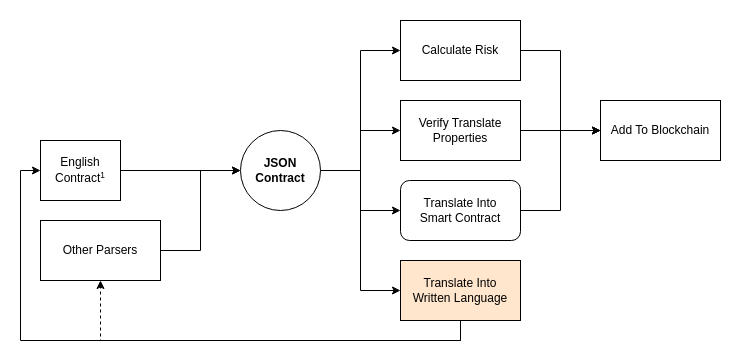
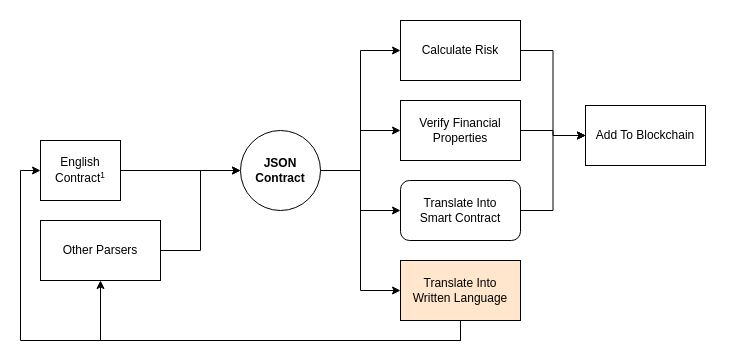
  <mxCell id="0" />
  <mxCell id="1" parent="0" />
  <mxCell id="2" style="edgeStyle=orthogonalEdgeStyle;rounded=0;orthogonalLoop=1;jettySize=auto;html=1;exitX=1;exitY=0.5;exitDx=0;exitDy=0;entryX=0;entryY=0.5;entryDx=0;entryDy=0;" edge="1" parent="1" source="6" target="12"><mxGeometry relative="1" as="geometry" /></mxCell>
  <mxCell id="3" style="edgeStyle=orthogonalEdgeStyle;rounded=0;orthogonalLoop=1;jettySize=auto;html=1;entryX=0;entryY=0.5;entryDx=0;entryDy=0;" edge="1" parent="1" source="6" target="16"><mxGeometry relative="1" as="geometry" /></mxCell>
  <mxCell id="4" style="edgeStyle=orthogonalEdgeStyle;rounded=0;orthogonalLoop=1;jettySize=auto;html=1;entryX=0;entryY=0.5;entryDx=0;entryDy=0;" edge="1" parent="1" source="6" target="14"><mxGeometry relative="1" as="geometry" /></mxCell>
  <mxCell id="5" style="edgeStyle=orthogonalEdgeStyle;rounded=0;orthogonalLoop=1;jettySize=auto;html=1;entryX=0;entryY=0.5;entryDx=0;entryDy=0;" edge="1" parent="1" source="6" target="18"><mxGeometry relative="1" as="geometry" /></mxCell>
  <mxCell id="6" value="JSON&lt;br&gt;Contract" style="ellipse;whiteSpace=wrap;html=1;aspect=fixed;fontStyle=1" vertex="1" parent="1"><mxGeometry x="240" y="130" width="80" height="80" as="geometry" /></mxCell>
  <mxCell id="7" style="edgeStyle=orthogonalEdgeStyle;rounded=0;orthogonalLoop=1;jettySize=auto;html=1;" edge="1" parent="1" source="8" target="6"><mxGeometry relative="1" as="geometry" /></mxCell>
  <mxCell id="8" value="English Contract&lt;span style=&quot;font-size: 10px&quot;&gt;&lt;sup&gt;1&lt;/sup&gt;&lt;/span&gt;" style="rounded=0;whiteSpace=wrap;html=1;fontStyle=0" vertex="1" parent="1"><mxGeometry x="40" y="140" width="80" height="60" as="geometry" /></mxCell>
  <mxCell id="9" style="edgeStyle=orthogonalEdgeStyle;rounded=0;orthogonalLoop=1;jettySize=auto;html=1;entryX=0;entryY=0.5;entryDx=0;entryDy=0;" edge="1" parent="1" source="10" target="6"><mxGeometry relative="1" as="geometry" /></mxCell>
  <mxCell id="10" value="&lt;span&gt;Other Parsers&lt;br&gt;&lt;/span&gt;" style="rounded=0;whiteSpace=wrap;html=1;fontStyle=0" vertex="1" parent="1"><mxGeometry x="40" y="220" width="120" height="60" as="geometry" /></mxCell>
  <mxCell id="11" style="edgeStyle=orthogonalEdgeStyle;rounded=0;orthogonalLoop=1;jettySize=auto;html=1;entryX=0;entryY=0.5;entryDx=0;entryDy=0;" edge="1" parent="1" source="12" target="19"><mxGeometry relative="1" as="geometry" /></mxCell>
  <mxCell id="12" value="Calculate Risk" style="rounded=0;whiteSpace=wrap;html=1;" vertex="1" parent="1"><mxGeometry x="400" y="20" width="120" height="60" as="geometry" /></mxCell>
  <mxCell id="13" style="edgeStyle=orthogonalEdgeStyle;rounded=0;orthogonalLoop=1;jettySize=auto;html=1;entryX=0;entryY=0.5;entryDx=0;entryDy=0;" edge="1" parent="1" source="14" target="19"><mxGeometry relative="1" as="geometry" /></mxCell>
  <mxCell id="14" value="Translate Into&lt;br&gt;Smart Contract" style="whiteSpace=wrap;html=1;rounded=1;" vertex="1" parent="1"><mxGeometry x="400" y="180" width="120" height="60" as="geometry" /></mxCell>
  <mxCell id="15" style="edgeStyle=orthogonalEdgeStyle;rounded=0;orthogonalLoop=1;jettySize=auto;html=1;entryX=0;entryY=0.5;entryDx=0;entryDy=0;" edge="1" parent="1" source="16" target="19"><mxGeometry relative="1" as="geometry" /></mxCell>
- <mxCell id="16" value="Verify Translate Properties" style="rounded=0;whiteSpace=wrap;html=1;" vertex="1" parent="1"><mxGeometry x="400" y="100" width="120" height="60" as="geometry" /></mxCell>
+ <mxCell id="16" value="Verify Financial Properties" style="rounded=0;whiteSpace=wrap;html=1;" vertex="1" parent="1"><mxGeometry x="400" y="100" width="120" height="60" as="geometry" /></mxCell>
  <mxCell id="17" style="edgeStyle=orthogonalEdgeStyle;rounded=0;orthogonalLoop=1;jettySize=auto;html=1;entryX=0;entryY=0.5;entryDx=0;entryDy=0;" edge="1" parent="1" source="18" target="8"><mxGeometry relative="1" as="geometry"><Array as="points"><mxPoint x="460" y="340" /><mxPoint x="20" y="340" /><mxPoint x="20" y="170" /></Array></mxGeometry></mxCell>
  <mxCell id="18" value="Translate Into&lt;br&gt;Written Language" style="rounded=0;whiteSpace=wrap;html=1;fillColor=#ffe6cc;" vertex="1" parent="1"><mxGeometry x="400" y="260" width="120" height="60" as="geometry" /></mxCell>
- <mxCell id="19" value="Add To Blockchain" style="rounded=0;whiteSpace=wrap;html=1;" vertex="1" parent="1"><mxGeometry x="600" y="100" width="120" height="60" as="geometry" /></mxCell>
- <mxCell id="20" style="edgeStyle=orthogonalEdgeStyle;rounded=0;orthogonalLoop=1;jettySize=auto;html=1;entryX=0.5;entryY=1;entryDx=0;entryDy=0;exitX=1;exitY=0.5;exitDx=0;exitDy=0;dashed=1;" edge="1" parent="1" source="18" target="10"><mxGeometry relative="1" as="geometry"><mxPoint x="660" y="320" as="sourcePoint" /><Array as="points"><mxPoint x="520" y="320" /><mxPoint x="460" y="320" /><mxPoint x="460" y="340" /><mxPoint x="100" y="340" /></Array></mxGeometry></mxCell>
+ <mxCell id="19" value="Add To Blockchain" style="rounded=0;whiteSpace=wrap;html=1;" vertex="1" parent="1"><mxGeometry x="585" y="105" width="120" height="60" as="geometry" /></mxCell>
+ <mxCell id="20" style="edgeStyle=orthogonalEdgeStyle;rounded=0;orthogonalLoop=1;jettySize=auto;html=1;entryX=0.5;entryY=1;entryDx=0;entryDy=0;exitX=1;exitY=0.5;exitDx=0;exitDy=0;" edge="1" parent="1" source="18" target="10"><mxGeometry relative="1" as="geometry"><mxPoint x="660" y="320" as="sourcePoint" /><Array as="points"><mxPoint x="520" y="320" /><mxPoint x="460" y="320" /><mxPoint x="460" y="340" /><mxPoint x="100" y="340" /></Array></mxGeometry></mxCell>
